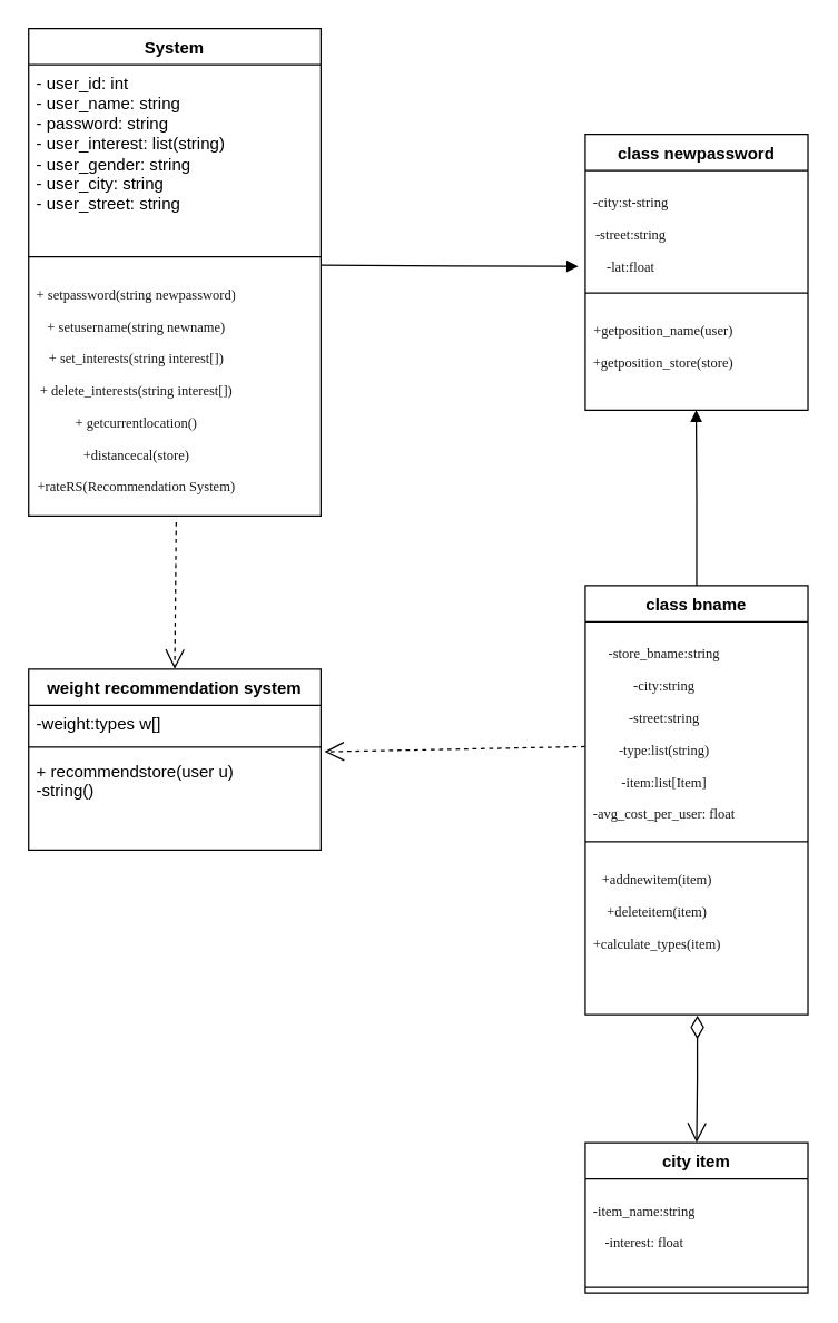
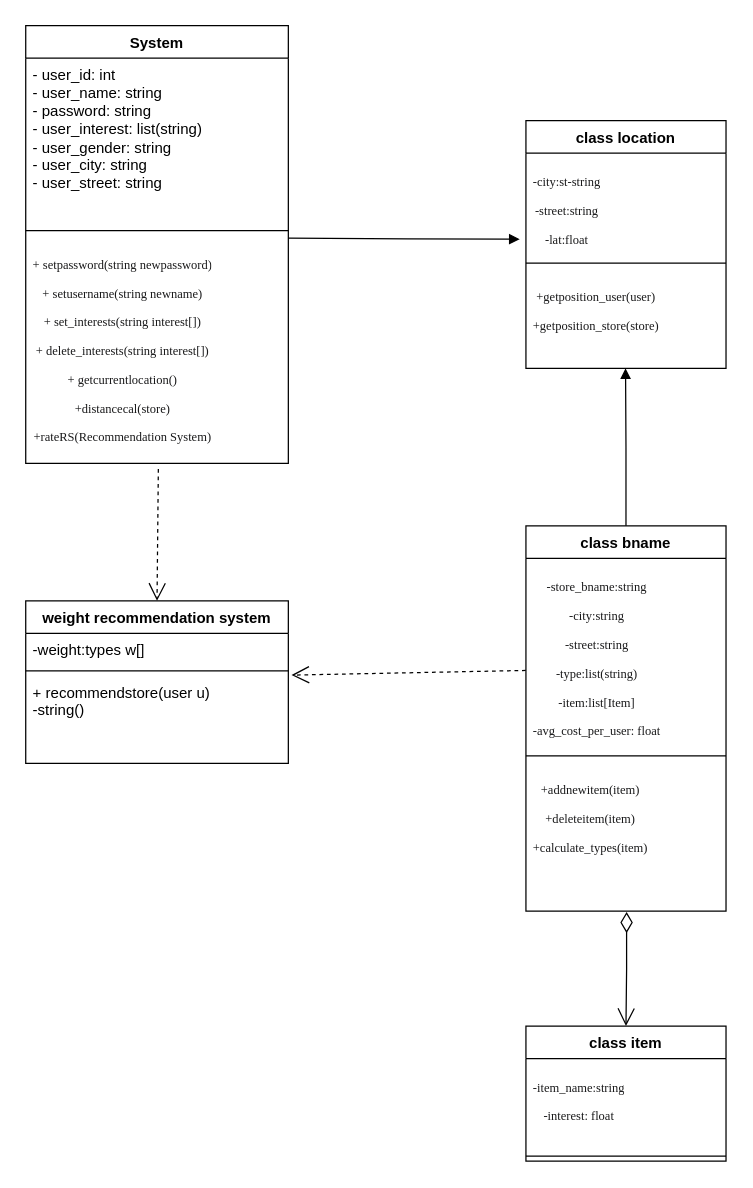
  <mxCell id="0" />
  <mxCell id="1" parent="0" />
  <mxCell id="2" value="weight recommendation system" style="swimlane;fontStyle=1;align=center;verticalAlign=top;childLayout=stackLayout;horizontal=1;startSize=26;horizontalStack=0;resizeParent=1;resizeParentMax=0;resizeLast=0;collapsible=1;marginBottom=0;whiteSpace=wrap;html=1;" vertex="1" parent="1"><mxGeometry x="20" y="480" width="210" height="130" as="geometry" /></mxCell>
  <mxCell id="3" value="-weight:types w[]" style="text;strokeColor=none;fillColor=none;align=left;verticalAlign=top;spacingLeft=4;spacingRight=4;overflow=hidden;rotatable=0;points=[[0,0.5],[1,0.5]];portConstraint=eastwest;whiteSpace=wrap;html=1;" vertex="1" parent="2"><mxGeometry y="26" width="210" height="26" as="geometry" /></mxCell>
  <mxCell id="4" value="" style="line;strokeWidth=1;fillColor=none;align=left;verticalAlign=middle;spacingTop=-1;spacingLeft=3;spacingRight=3;rotatable=0;labelPosition=right;points=[];portConstraint=eastwest;strokeColor=inherit;" vertex="1" parent="2"><mxGeometry y="52" width="210" height="8" as="geometry" /></mxCell>
  <mxCell id="5" value="+ recommendstore(user u)&lt;div&gt;-string()&lt;/div&gt;&lt;div&gt;&lt;br&gt;&lt;/div&gt;" style="text;strokeColor=none;fillColor=none;align=left;verticalAlign=top;spacingLeft=4;spacingRight=4;overflow=hidden;rotatable=0;points=[[0,0.5],[1,0.5]];portConstraint=eastwest;whiteSpace=wrap;html=1;" vertex="1" parent="2"><mxGeometry y="60" width="210" height="70" as="geometry" /></mxCell>
  <mxCell id="6" value="System" style="swimlane;fontStyle=1;align=center;verticalAlign=top;childLayout=stackLayout;horizontal=1;startSize=26;horizontalStack=0;resizeParent=1;resizeParentMax=0;resizeLast=0;collapsible=1;marginBottom=0;whiteSpace=wrap;html=1;" vertex="1" parent="1"><mxGeometry x="20" y="20" width="210" height="350" as="geometry" /></mxCell>
  <mxCell id="7" value="&lt;font style=&quot;font-size: 12px;&quot;&gt;- user_id: int&lt;/font&gt;&lt;div style=&quot;&quot;&gt;&lt;font style=&quot;font-size: 12px;&quot;&gt;- user_name: string&lt;/font&gt;&lt;/div&gt;&lt;div style=&quot;&quot;&gt;&lt;font style=&quot;font-size: 12px;&quot;&gt;- password: string&lt;/font&gt;&lt;/div&gt;&lt;div style=&quot;&quot;&gt;&lt;font style=&quot;font-size: 12px;&quot;&gt;- user_interest: list(string)&lt;/font&gt;&lt;/div&gt;&lt;div style=&quot;&quot;&gt;&lt;font style=&quot;font-size: 12px;&quot;&gt;- user_gender: string&lt;/font&gt;&lt;/div&gt;&lt;div style=&quot;&quot;&gt;&lt;font style=&quot;font-size: 12px;&quot;&gt;- user_city: string&lt;/font&gt;&lt;/div&gt;&lt;div style=&quot;&quot;&gt;&lt;font style=&quot;font-size: 12px;&quot;&gt;- user_street: string&lt;/font&gt;&lt;/div&gt;" style="text;strokeColor=none;fillColor=none;align=left;verticalAlign=top;spacingLeft=4;spacingRight=4;overflow=hidden;rotatable=0;points=[[0,0.5],[1,0.5]];portConstraint=eastwest;whiteSpace=wrap;html=1;" vertex="1" parent="6"><mxGeometry y="26" width="210" height="134" as="geometry" /></mxCell>
  <mxCell id="8" value="" style="line;strokeWidth=1;fillColor=none;align=left;verticalAlign=middle;spacingTop=-1;spacingLeft=3;spacingRight=3;rotatable=0;labelPosition=right;points=[];portConstraint=eastwest;strokeColor=inherit;" vertex="1" parent="6"><mxGeometry y="160" width="210" height="8" as="geometry" /></mxCell>
  <mxCell id="9" value="&lt;div style=&quot;line-height: 1.3; font-family: &amp;quot;Source Han Sans CN&amp;quot;; text-align: center; vertical-align: middle; color: rgb(25, 25, 26); font-size: 10px;&quot;&gt;&lt;p&gt;+ setpassword(string newpassword)&lt;/p&gt;&lt;p&gt;+ setusername(string newname)&lt;/p&gt;&lt;p&gt;+ set_interests(string interest[])&lt;/p&gt;&lt;p&gt;+  delete_interests(string interest[])&lt;/p&gt;&lt;p&gt;+ getcurrentlocation()&lt;/p&gt;&lt;p&gt;+distancecal(store)&lt;/p&gt;&lt;p&gt;+rateRS(Recommendation System)&lt;/p&gt;&lt;/div&gt;" style="text;strokeColor=none;fillColor=none;align=left;verticalAlign=top;spacingLeft=4;spacingRight=4;overflow=hidden;rotatable=0;points=[[0,0.5],[1,0.5]];portConstraint=eastwest;whiteSpace=wrap;html=1;" vertex="1" parent="6"><mxGeometry y="168" width="210" height="182" as="geometry" /></mxCell>
  <mxCell id="10" value="" style="endArrow=open;endSize=12;dashed=1;html=1;rounded=0;exitX=0.505;exitY=1.025;exitDx=0;exitDy=0;exitPerimeter=0;entryX=0.5;entryY=0;entryDx=0;entryDy=0;" edge="1" parent="1" source="9" target="2"><mxGeometry width="160" relative="1" as="geometry"><mxPoint x="80" y="400" as="sourcePoint" /><mxPoint x="240" y="400" as="targetPoint" /></mxGeometry></mxCell>
  <mxCell id="11" value="class bname" style="swimlane;fontStyle=1;align=center;verticalAlign=top;childLayout=stackLayout;horizontal=1;startSize=26;horizontalStack=0;resizeParent=1;resizeParentMax=0;resizeLast=0;collapsible=1;marginBottom=0;whiteSpace=wrap;html=1;" vertex="1" parent="1"><mxGeometry x="420" y="420" width="160" height="308" as="geometry" /></mxCell>
  <mxCell id="12" value="&lt;div style=&quot;line-height: 1.3; font-family: &amp;quot;Source Han Sans CN&amp;quot;; text-align: center; vertical-align: middle; color: rgb(25, 25, 26); font-size: 10px;&quot;&gt;&lt;p&gt;-store_bname:string&lt;/p&gt;&lt;p&gt;-city:string&lt;/p&gt;&lt;p&gt;-street:string&lt;/p&gt;&lt;p&gt;-&lt;font style=&quot;font-size: 10px;&quot;&gt;type:list(string)&lt;/font&gt;&lt;/p&gt;&lt;p&gt;-&lt;font style=&quot;font-size: 10px;&quot;&gt;item:list[Item]&lt;/font&gt;&lt;/p&gt;&lt;p&gt;-&lt;font style=&quot;font-size: 10px;&quot;&gt;avg_cost_per_user: float&lt;/font&gt;&lt;/p&gt;&lt;/div&gt;" style="text;strokeColor=none;fillColor=none;align=left;verticalAlign=top;spacingLeft=4;spacingRight=4;overflow=hidden;rotatable=0;points=[[0,0.5],[1,0.5]];portConstraint=eastwest;whiteSpace=wrap;html=1;" vertex="1" parent="11"><mxGeometry y="26" width="160" height="154" as="geometry" /></mxCell>
  <mxCell id="13" value="" style="line;strokeWidth=1;fillColor=none;align=left;verticalAlign=middle;spacingTop=-1;spacingLeft=3;spacingRight=3;rotatable=0;labelPosition=right;points=[];portConstraint=eastwest;strokeColor=inherit;" vertex="1" parent="11"><mxGeometry y="180" width="160" height="8" as="geometry" /></mxCell>
  <mxCell id="14" value="&lt;div style=&quot;line-height: 1.3; font-family: &amp;quot;Source Han Sans CN&amp;quot;; text-align: center; vertical-align: middle; color: rgb(25, 25, 26); font-size: 10px;&quot;&gt;&lt;p&gt;+addnewitem(item)&lt;/p&gt;&lt;p&gt;+deleteitem(item)&lt;/p&gt;&lt;p&gt;+calculate_types(item)&lt;/p&gt;&lt;/div&gt;" style="text;strokeColor=none;fillColor=none;align=left;verticalAlign=top;spacingLeft=4;spacingRight=4;overflow=hidden;rotatable=0;points=[[0,0.5],[1,0.5]];portConstraint=eastwest;whiteSpace=wrap;html=1;" vertex="1" parent="11"><mxGeometry y="188" width="160" height="120" as="geometry" /></mxCell>
  <mxCell id="15" value="" style="endArrow=open;endSize=12;dashed=1;html=1;rounded=0;entryX=1.012;entryY=-0.009;entryDx=0;entryDy=0;entryPerimeter=0;exitX=-0.001;exitY=0.582;exitDx=0;exitDy=0;exitPerimeter=0;" edge="1" parent="1" source="12" target="5"><mxGeometry width="160" relative="1" as="geometry"><mxPoint x="290" y="480" as="sourcePoint" /><mxPoint x="450" y="480" as="targetPoint" /></mxGeometry></mxCell>
- <mxCell id="16" value="class newpassword" style="swimlane;fontStyle=1;align=center;verticalAlign=top;childLayout=stackLayout;horizontal=1;startSize=26;horizontalStack=0;resizeParent=1;resizeParentMax=0;resizeLast=0;collapsible=1;marginBottom=0;whiteSpace=wrap;html=1;" vertex="1" parent="1"><mxGeometry x="420" y="96" width="160" height="198" as="geometry" /></mxCell>
+ <mxCell id="16" value="class location" style="swimlane;fontStyle=1;align=center;verticalAlign=top;childLayout=stackLayout;horizontal=1;startSize=26;horizontalStack=0;resizeParent=1;resizeParentMax=0;resizeLast=0;collapsible=1;marginBottom=0;whiteSpace=wrap;html=1;" vertex="1" parent="1"><mxGeometry x="420" y="96" width="160" height="198" as="geometry" /></mxCell>
  <mxCell id="17" value="&lt;div style=&quot;line-height: 1.3; font-family: &amp;quot;Source Han Sans CN&amp;quot;; text-align: center; vertical-align: middle; color: rgb(25, 25, 26); font-size: 10px;&quot;&gt;&lt;p&gt;-city:st-string&lt;/p&gt;&lt;p&gt;-street:string&lt;/p&gt;&lt;p&gt;-lat:float&lt;/p&gt;&lt;p style=&quot;&quot;&gt;-lon:double&lt;/p&gt;&lt;/div&gt;" style="text;strokeColor=none;fillColor=none;align=left;verticalAlign=top;spacingLeft=4;spacingRight=4;overflow=hidden;rotatable=0;points=[[0,0.5],[1,0.5]];portConstraint=eastwest;whiteSpace=wrap;html=1;" vertex="1" parent="16"><mxGeometry y="26" width="160" height="84" as="geometry" /></mxCell>
  <mxCell id="18" value="" style="line;strokeWidth=1;fillColor=none;align=left;verticalAlign=middle;spacingTop=-1;spacingLeft=3;spacingRight=3;rotatable=0;labelPosition=right;points=[];portConstraint=eastwest;strokeColor=inherit;" vertex="1" parent="16"><mxGeometry y="110" width="160" height="8" as="geometry" /></mxCell>
- <mxCell id="19" value="&lt;div style=&quot;line-height: 1.3; font-family: &amp;quot;Source Han Sans CN&amp;quot;; text-align: center; vertical-align: middle; color: rgb(25, 25, 26); font-size: 10px;&quot;&gt;&lt;p&gt;+getposition_name(user)&lt;/p&gt;&lt;p&gt;+getposition_store(store)&lt;/p&gt;&lt;/div&gt;" style="text;strokeColor=none;fillColor=none;align=left;verticalAlign=top;spacingLeft=4;spacingRight=4;overflow=hidden;rotatable=0;points=[[0,0.5],[1,0.5]];portConstraint=eastwest;whiteSpace=wrap;html=1;" vertex="1" parent="16"><mxGeometry y="118" width="160" height="80" as="geometry" /></mxCell>
+ <mxCell id="19" value="&lt;div style=&quot;line-height: 1.3; font-family: &amp;quot;Source Han Sans CN&amp;quot;; text-align: center; vertical-align: middle; color: rgb(25, 25, 26); font-size: 10px;&quot;&gt;&lt;p&gt;+getposition_user(user)&lt;/p&gt;&lt;p&gt;+getposition_store(store)&lt;/p&gt;&lt;/div&gt;" style="text;strokeColor=none;fillColor=none;align=left;verticalAlign=top;spacingLeft=4;spacingRight=4;overflow=hidden;rotatable=0;points=[[0,0.5],[1,0.5]];portConstraint=eastwest;whiteSpace=wrap;html=1;" vertex="1" parent="16"><mxGeometry y="118" width="160" height="80" as="geometry" /></mxCell>
  <mxCell id="20" value="" style="endArrow=block;endFill=1;html=1;edgeStyle=orthogonalEdgeStyle;align=left;verticalAlign=top;rounded=0;entryX=-0.031;entryY=0.819;entryDx=0;entryDy=0;entryPerimeter=0;" edge="1" parent="1" target="17"><mxGeometry x="-1" relative="1" as="geometry"><mxPoint x="230" y="190" as="sourcePoint" /><mxPoint x="390" y="190" as="targetPoint" /></mxGeometry></mxCell>
  <mxCell id="21" value="" style="endArrow=block;endFill=1;html=1;edgeStyle=orthogonalEdgeStyle;align=left;verticalAlign=top;rounded=0;exitX=0.5;exitY=0;exitDx=0;exitDy=0;" edge="1" parent="1" source="11"><mxGeometry x="-1" relative="1" as="geometry"><mxPoint x="499.66" y="403" as="sourcePoint" /><mxPoint x="499.66" y="294" as="targetPoint" /></mxGeometry></mxCell>
- <mxCell id="22" value="city item" style="swimlane;fontStyle=1;align=center;verticalAlign=top;childLayout=stackLayout;horizontal=1;startSize=26;horizontalStack=0;resizeParent=1;resizeParentMax=0;resizeLast=0;collapsible=1;marginBottom=0;whiteSpace=wrap;html=1;" vertex="1" parent="1"><mxGeometry x="420" y="820" width="160" height="108" as="geometry" /></mxCell>
+ <mxCell id="22" value="class item" style="swimlane;fontStyle=1;align=center;verticalAlign=top;childLayout=stackLayout;horizontal=1;startSize=26;horizontalStack=0;resizeParent=1;resizeParentMax=0;resizeLast=0;collapsible=1;marginBottom=0;whiteSpace=wrap;html=1;" vertex="1" parent="1"><mxGeometry x="420" y="820" width="160" height="108" as="geometry" /></mxCell>
  <mxCell id="23" value="&lt;div style=&quot;line-height: 1.3; font-family: &amp;quot;Source Han Sans CN&amp;quot;; text-align: center; vertical-align: middle; color: rgb(25, 25, 26); font-size: 10px;&quot;&gt;&lt;p&gt;-item_name:string&lt;/p&gt;&lt;p&gt;-interest: float&lt;/p&gt;&lt;/div&gt;" style="text;strokeColor=none;fillColor=none;align=left;verticalAlign=top;spacingLeft=4;spacingRight=4;overflow=hidden;rotatable=0;points=[[0,0.5],[1,0.5]];portConstraint=eastwest;whiteSpace=wrap;html=1;" vertex="1" parent="22"><mxGeometry y="26" width="160" height="74" as="geometry" /></mxCell>
  <mxCell id="24" value="" style="line;strokeWidth=1;fillColor=none;align=left;verticalAlign=middle;spacingTop=-1;spacingLeft=3;spacingRight=3;rotatable=0;labelPosition=right;points=[];portConstraint=eastwest;strokeColor=inherit;" vertex="1" parent="22"><mxGeometry y="100" width="160" height="8" as="geometry" /></mxCell>
  <mxCell id="25" value="" style="endArrow=open;html=1;endSize=12;startArrow=diamondThin;startSize=14;startFill=0;edgeStyle=orthogonalEdgeStyle;align=left;verticalAlign=bottom;rounded=0;entryX=0.5;entryY=0;entryDx=0;entryDy=0;exitX=0.503;exitY=1.006;exitDx=0;exitDy=0;exitPerimeter=0;" edge="1" parent="1" source="14" target="22"><mxGeometry x="-1" y="3" relative="1" as="geometry"><mxPoint x="400" y="770" as="sourcePoint" /><mxPoint x="560" y="770" as="targetPoint" /></mxGeometry></mxCell>
